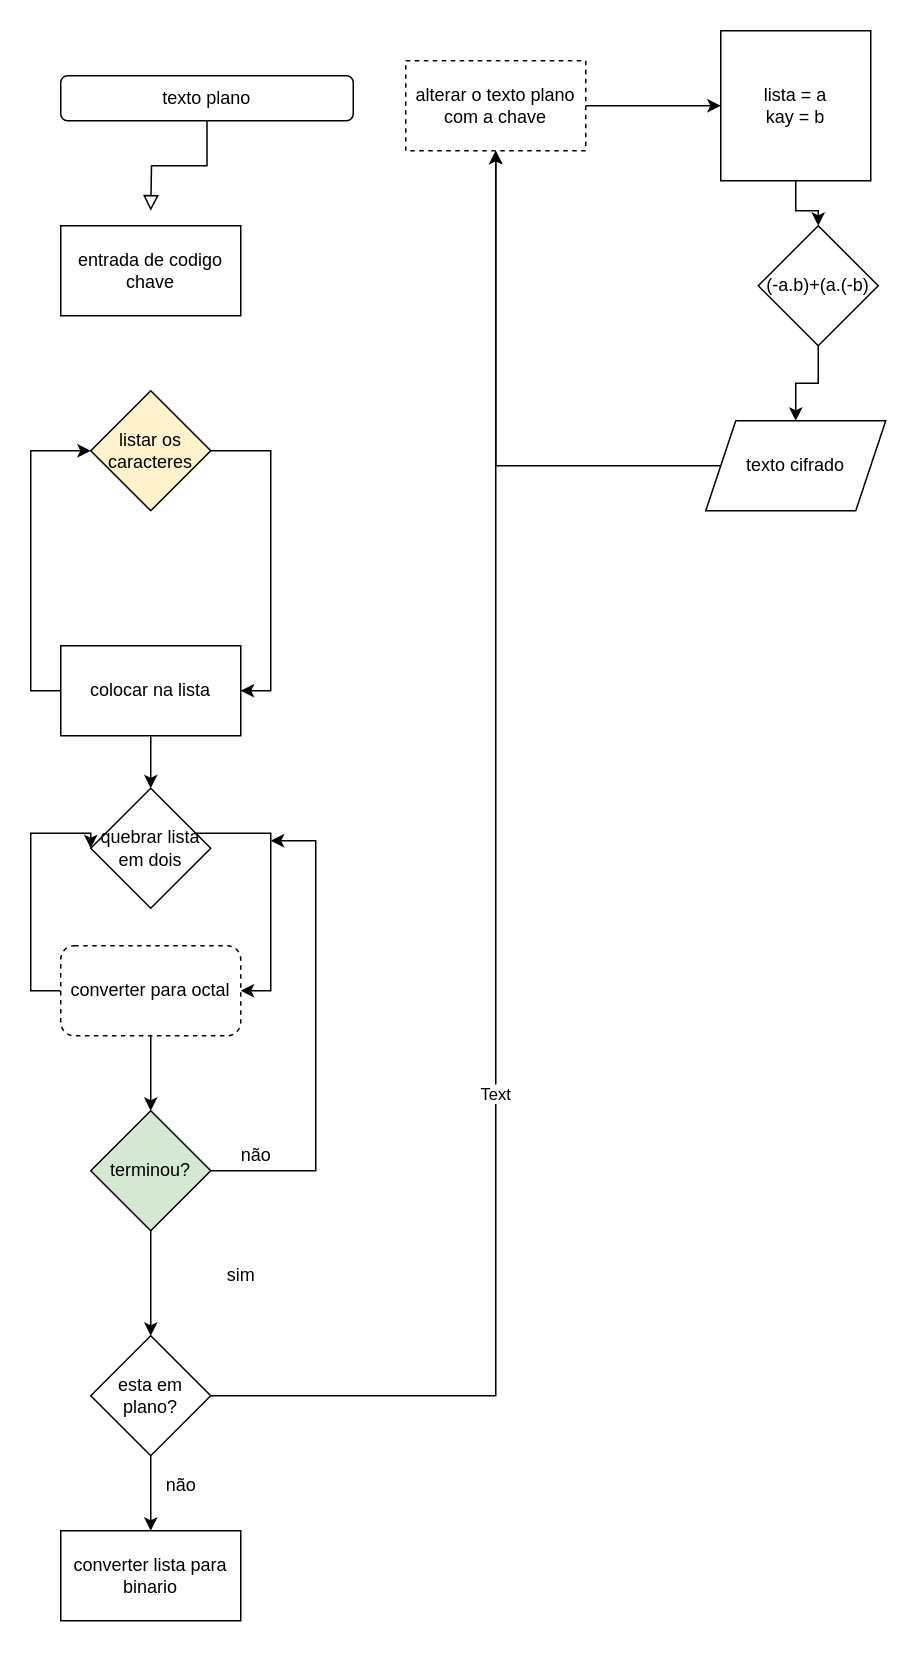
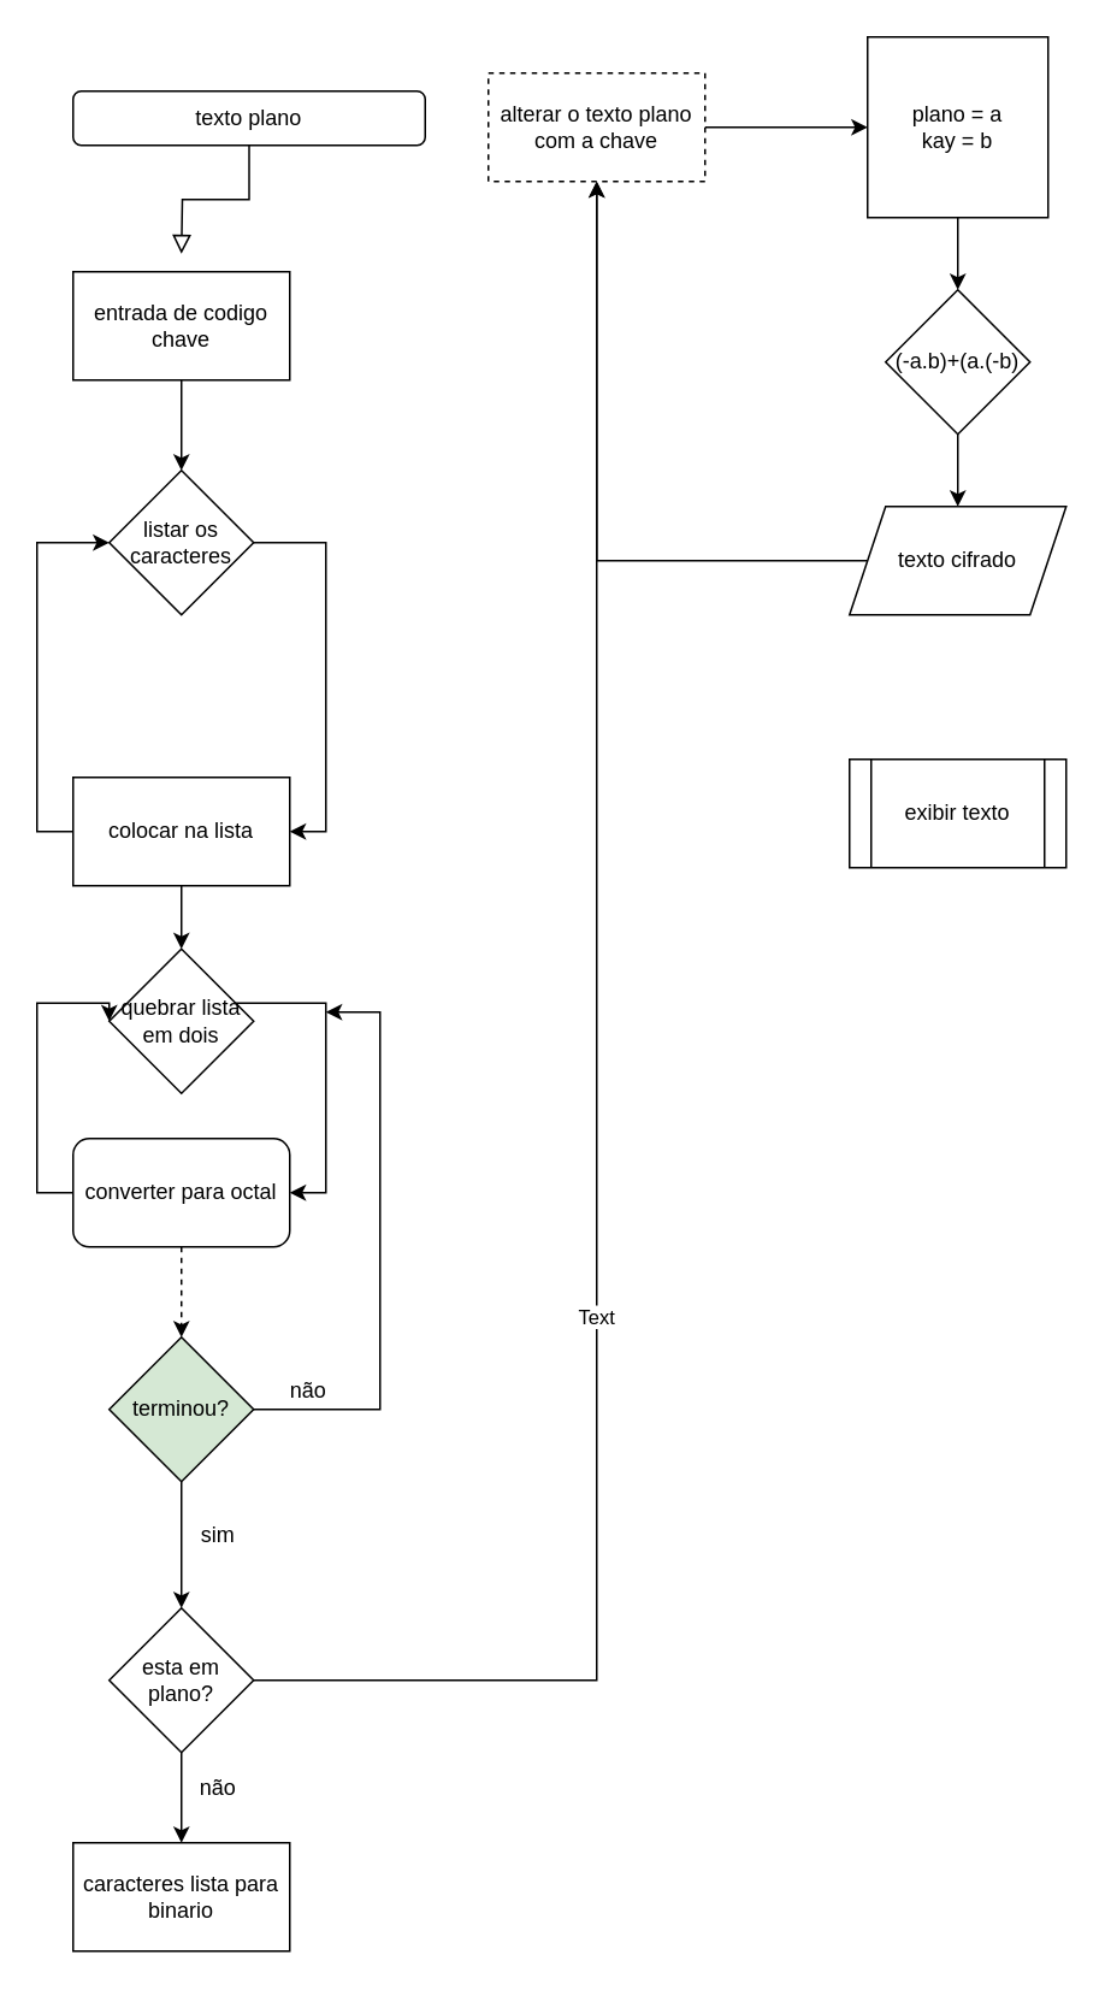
  <mxCell id="0" />
  <mxCell id="1" parent="0" />
  <mxCell id="2" value="" style="rounded=0;html=1;jettySize=auto;orthogonalLoop=1;fontSize=11;endArrow=block;endFill=0;endSize=8;strokeWidth=1;shadow=0;labelBackgroundColor=none;edgeStyle=orthogonalEdgeStyle;" parent="1" source="3" edge="1"><mxGeometry relative="1" as="geometry"><mxPoint x="100" y="140" as="targetPoint" /></mxGeometry></mxCell>
  <mxCell id="3" value="texto plano" style="rounded=1;whiteSpace=wrap;html=1;fontSize=12;glass=0;strokeWidth=1;shadow=0;" parent="1" vertex="1"><mxGeometry x="40" y="50" width="195" height="30" as="geometry" /></mxCell>
+ <mxCell id="4" style="edgeStyle=orthogonalEdgeStyle;rounded=0;orthogonalLoop=1;jettySize=auto;html=1;entryX=0.5;entryY=0;entryDx=0;entryDy=0;" edge="1" parent="1" source="5" target="7"><mxGeometry relative="1" as="geometry" /></mxCell>
  <mxCell id="5" value="entrada de codigo chave" style="rounded=0;whiteSpace=wrap;html=1;" vertex="1" parent="1"><mxGeometry x="40" y="150" width="120" height="60" as="geometry" /></mxCell>
  <mxCell id="6" style="edgeStyle=orthogonalEdgeStyle;rounded=0;orthogonalLoop=1;jettySize=auto;html=1;exitX=1;exitY=0.5;exitDx=0;exitDy=0;entryX=1;entryY=0.5;entryDx=0;entryDy=0;" edge="1" parent="1" source="7" target="10"><mxGeometry relative="1" as="geometry"><mxPoint x="50" y="300" as="targetPoint" /></mxGeometry></mxCell>
- <mxCell id="7" value="listar os caracteres" style="rhombus;whiteSpace=wrap;html=1;fillColor=#fff2cc;" vertex="1" parent="1"><mxGeometry x="60" y="260" width="80" height="80" as="geometry" /></mxCell>
+ <mxCell id="7" value="listar os caracteres" style="rhombus;whiteSpace=wrap;html=1;" vertex="1" parent="1"><mxGeometry x="60" y="260" width="80" height="80" as="geometry" /></mxCell>
  <mxCell id="8" style="edgeStyle=orthogonalEdgeStyle;rounded=0;orthogonalLoop=1;jettySize=auto;html=1;entryX=0.5;entryY=0;entryDx=0;entryDy=0;" edge="1" parent="1" source="10" target="12"><mxGeometry relative="1" as="geometry" /></mxCell>
  <mxCell id="9" style="edgeStyle=orthogonalEdgeStyle;rounded=0;orthogonalLoop=1;jettySize=auto;html=1;entryX=0;entryY=0.5;entryDx=0;entryDy=0;" edge="1" parent="1" source="10" target="7"><mxGeometry relative="1" as="geometry"><Array as="points"><mxPoint x="20" y="460" /><mxPoint x="20" y="300" /></Array></mxGeometry></mxCell>
  <mxCell id="10" value="colocar na lista" style="rounded=0;whiteSpace=wrap;html=1;" vertex="1" parent="1"><mxGeometry x="40" y="430" width="120" height="60" as="geometry" /></mxCell>
  <mxCell id="11" style="edgeStyle=orthogonalEdgeStyle;rounded=0;orthogonalLoop=1;jettySize=auto;html=1;entryX=1;entryY=0.5;entryDx=0;entryDy=0;" edge="1" parent="1" source="12" target="15"><mxGeometry relative="1" as="geometry"><Array as="points"><mxPoint x="180" y="555" /><mxPoint x="180" y="660" /></Array></mxGeometry></mxCell>
  <mxCell id="12" value="quebrar lista em dois" style="rhombus;whiteSpace=wrap;html=1;" vertex="1" parent="1"><mxGeometry x="60" y="525" width="80" height="80" as="geometry" /></mxCell>
  <mxCell id="13" style="edgeStyle=orthogonalEdgeStyle;rounded=0;orthogonalLoop=1;jettySize=auto;html=1;entryX=0;entryY=0.5;entryDx=0;entryDy=0;" edge="1" parent="1" source="15" target="12"><mxGeometry relative="1" as="geometry"><Array as="points"><mxPoint x="20" y="660" /><mxPoint x="20" y="555" /></Array></mxGeometry></mxCell>
- <mxCell id="14" style="edgeStyle=orthogonalEdgeStyle;rounded=0;orthogonalLoop=1;jettySize=auto;html=1;entryX=0.5;entryY=0;entryDx=0;entryDy=0;" edge="1" parent="1" source="15" target="18"><mxGeometry relative="1" as="geometry" /></mxCell>
- <mxCell id="15" value="converter para octal" style="rounded=1;whiteSpace=wrap;html=1;dashed=1;" vertex="1" parent="1"><mxGeometry x="40" y="630" width="120" height="60" as="geometry" /></mxCell>
+ <mxCell id="14" style="edgeStyle=orthogonalEdgeStyle;rounded=0;orthogonalLoop=1;jettySize=auto;html=1;entryX=0.5;entryY=0;entryDx=0;entryDy=0;dashed=1;" edge="1" parent="1" source="15" target="18"><mxGeometry relative="1" as="geometry" /></mxCell>
+ <mxCell id="15" value="converter para octal" style="rounded=1;whiteSpace=wrap;html=1;" vertex="1" parent="1"><mxGeometry x="40" y="630" width="120" height="60" as="geometry" /></mxCell>
  <mxCell id="16" style="edgeStyle=orthogonalEdgeStyle;rounded=0;orthogonalLoop=1;jettySize=auto;html=1;" edge="1" parent="1" source="18"><mxGeometry relative="1" as="geometry"><mxPoint x="180" y="560" as="targetPoint" /><Array as="points"><mxPoint x="210" y="780" /><mxPoint x="210" y="560" /></Array></mxGeometry></mxCell>
  <mxCell id="17" style="edgeStyle=orthogonalEdgeStyle;rounded=0;orthogonalLoop=1;jettySize=auto;html=1;" edge="1" parent="1" source="18"><mxGeometry relative="1" as="geometry"><mxPoint x="100" y="890" as="targetPoint" /></mxGeometry></mxCell>
  <mxCell id="18" value="terminou?" style="rhombus;whiteSpace=wrap;html=1;fillColor=#d5e8d4;" vertex="1" parent="1"><mxGeometry x="60" y="740" width="80" height="80" as="geometry" /></mxCell>
  <mxCell id="19" value="não" style="text;html=1;align=center;verticalAlign=middle;resizable=0;points=[];autosize=1;" vertex="1" parent="1"><mxGeometry x="150" y="760" width="40" height="20" as="geometry" /></mxCell>
- <mxCell id="20" value="sim" style="text;html=1;align=center;verticalAlign=middle;resizable=0;points=[];autosize=1;" vertex="1" parent="1"><mxGeometry x="145" y="840" width="30" height="20" as="geometry" /></mxCell>
- <mxCell id="21" value="converter lista para binario" style="rounded=0;whiteSpace=wrap;html=1;" vertex="1" parent="1"><mxGeometry x="40" y="1020" width="120" height="60" as="geometry" /></mxCell>
+ <mxCell id="20" value="sim" style="text;html=1;align=center;verticalAlign=middle;resizable=0;points=[];autosize=1;" vertex="1" parent="1"><mxGeometry x="105" y="840" width="30" height="20" as="geometry" /></mxCell>
+ <mxCell id="21" value="caracteres lista para binario" style="rounded=0;whiteSpace=wrap;html=1;" vertex="1" parent="1"><mxGeometry x="40" y="1020" width="120" height="60" as="geometry" /></mxCell>
  <mxCell id="22" style="edgeStyle=orthogonalEdgeStyle;rounded=0;orthogonalLoop=1;jettySize=auto;html=1;entryX=0.5;entryY=0;entryDx=0;entryDy=0;" edge="1" parent="1" source="25" target="21"><mxGeometry relative="1" as="geometry" /></mxCell>
  <mxCell id="23" style="edgeStyle=orthogonalEdgeStyle;rounded=0;orthogonalLoop=1;jettySize=auto;html=1;" edge="1" parent="1" source="25" target="28"><mxGeometry relative="1" as="geometry"><mxPoint x="280" y="50" as="targetPoint" /></mxGeometry></mxCell>
  <mxCell id="24" value="Text" style="edgeLabel;html=1;align=center;verticalAlign=middle;resizable=0;points=[];" vertex="1" connectable="0" parent="23"><mxGeometry x="-0.229" y="1" relative="1" as="geometry"><mxPoint y="1" as="offset" /></mxGeometry></mxCell>
  <mxCell id="25" value="esta em plano?" style="rhombus;whiteSpace=wrap;html=1;" vertex="1" parent="1"><mxGeometry x="60" y="890" width="80" height="80" as="geometry" /></mxCell>
  <mxCell id="26" value="não" style="text;html=1;align=center;verticalAlign=middle;resizable=0;points=[];autosize=1;" vertex="1" parent="1"><mxGeometry x="100" y="980" width="40" height="20" as="geometry" /></mxCell>
  <mxCell id="27" style="edgeStyle=orthogonalEdgeStyle;rounded=0;orthogonalLoop=1;jettySize=auto;html=1;" edge="1" parent="1" source="28"><mxGeometry relative="1" as="geometry"><mxPoint x="480" y="70" as="targetPoint" /></mxGeometry></mxCell>
  <mxCell id="28" value="alterar o texto plano com a chave" style="rounded=0;whiteSpace=wrap;html=1;dashed=1;" vertex="1" parent="1"><mxGeometry x="270" y="40" width="120" height="60" as="geometry" /></mxCell>
  <mxCell id="29" style="edgeStyle=orthogonalEdgeStyle;rounded=0;orthogonalLoop=1;jettySize=auto;html=1;entryX=0.5;entryY=0;entryDx=0;entryDy=0;" edge="1" parent="1" source="30" target="32"><mxGeometry relative="1" as="geometry" /></mxCell>
- <mxCell id="30" value="lista = a&lt;br&gt;kay = b" style="whiteSpace=wrap;html=1;aspect=fixed;" vertex="1" parent="1"><mxGeometry x="480" y="20" width="100" height="100" as="geometry" /></mxCell>
+ <mxCell id="30" value="plano = a&lt;br&gt;kay = b" style="whiteSpace=wrap;html=1;aspect=fixed;" vertex="1" parent="1"><mxGeometry x="480" y="20" width="100" height="100" as="geometry" /></mxCell>
  <mxCell id="31" style="edgeStyle=orthogonalEdgeStyle;rounded=0;orthogonalLoop=1;jettySize=auto;html=1;" edge="1" parent="1" source="32" target="34"><mxGeometry relative="1" as="geometry"><mxPoint x="530" y="310" as="targetPoint" /></mxGeometry></mxCell>
- <mxCell id="32" value="(-a.b)+(a.(-b)" style="rhombus;whiteSpace=wrap;html=1;" vertex="1" parent="1"><mxGeometry x="505" y="150" width="80" height="80" as="geometry" /></mxCell>
+ <mxCell id="32" value="(-a.b)+(a.(-b)" style="rhombus;whiteSpace=wrap;html=1;" vertex="1" parent="1"><mxGeometry x="490" y="160" width="80" height="80" as="geometry" /></mxCell>
  <mxCell id="33" style="edgeStyle=orthogonalEdgeStyle;rounded=0;orthogonalLoop=1;jettySize=auto;html=1;" edge="1" parent="1" source="34" target="28"><mxGeometry relative="1" as="geometry"><mxPoint x="530" y="410" as="targetPoint" /></mxGeometry></mxCell>
  <mxCell id="34" value="texto cifrado" style="shape=parallelogram;perimeter=parallelogramPerimeter;whiteSpace=wrap;html=1;fixedSize=1;" vertex="1" parent="1"><mxGeometry x="470" y="280" width="120" height="60" as="geometry" /></mxCell>
+ <mxCell id="35" value="exibir texto" style="shape=process;whiteSpace=wrap;html=1;backgroundOutline=1;" vertex="1" parent="1"><mxGeometry x="470" y="420" width="120" height="60" as="geometry" /></mxCell>
